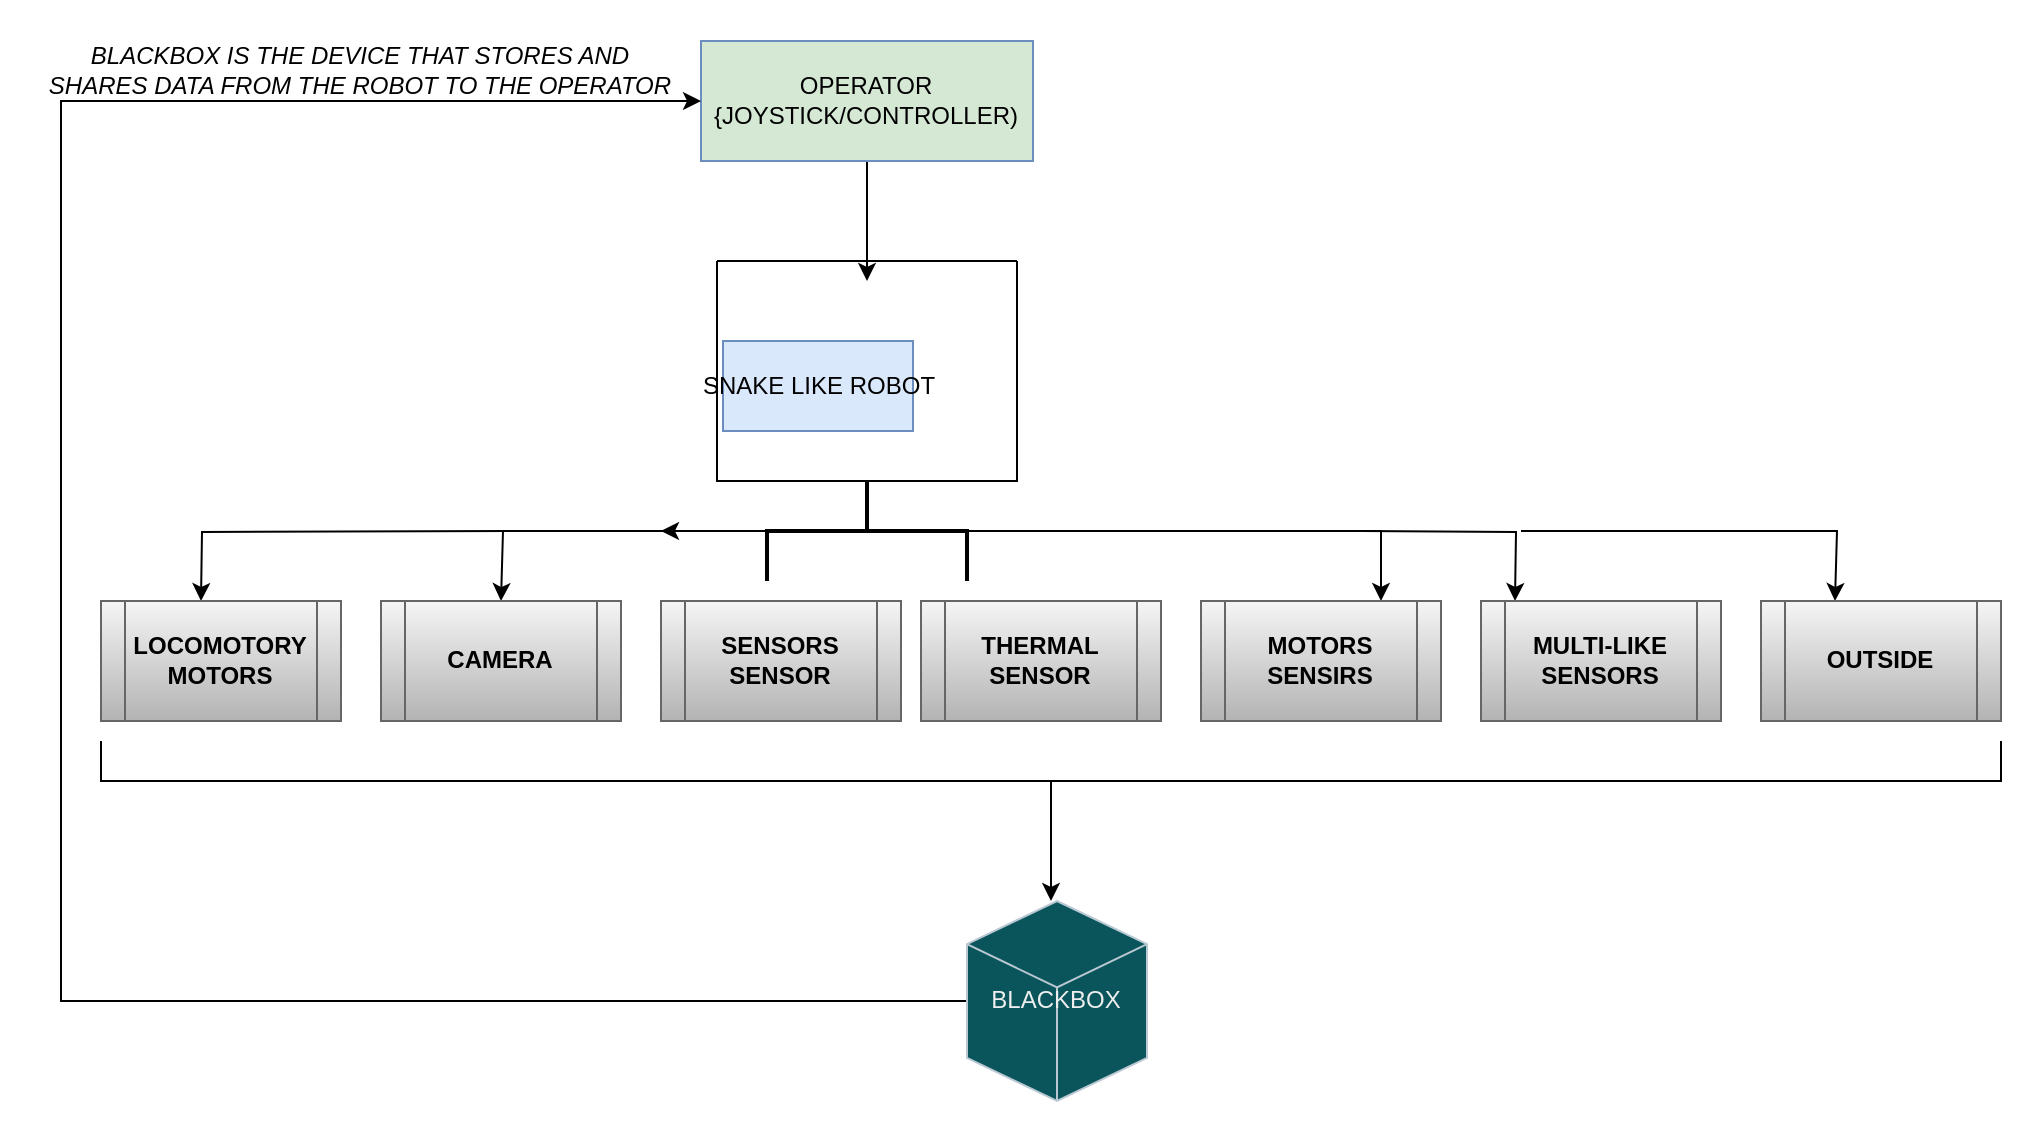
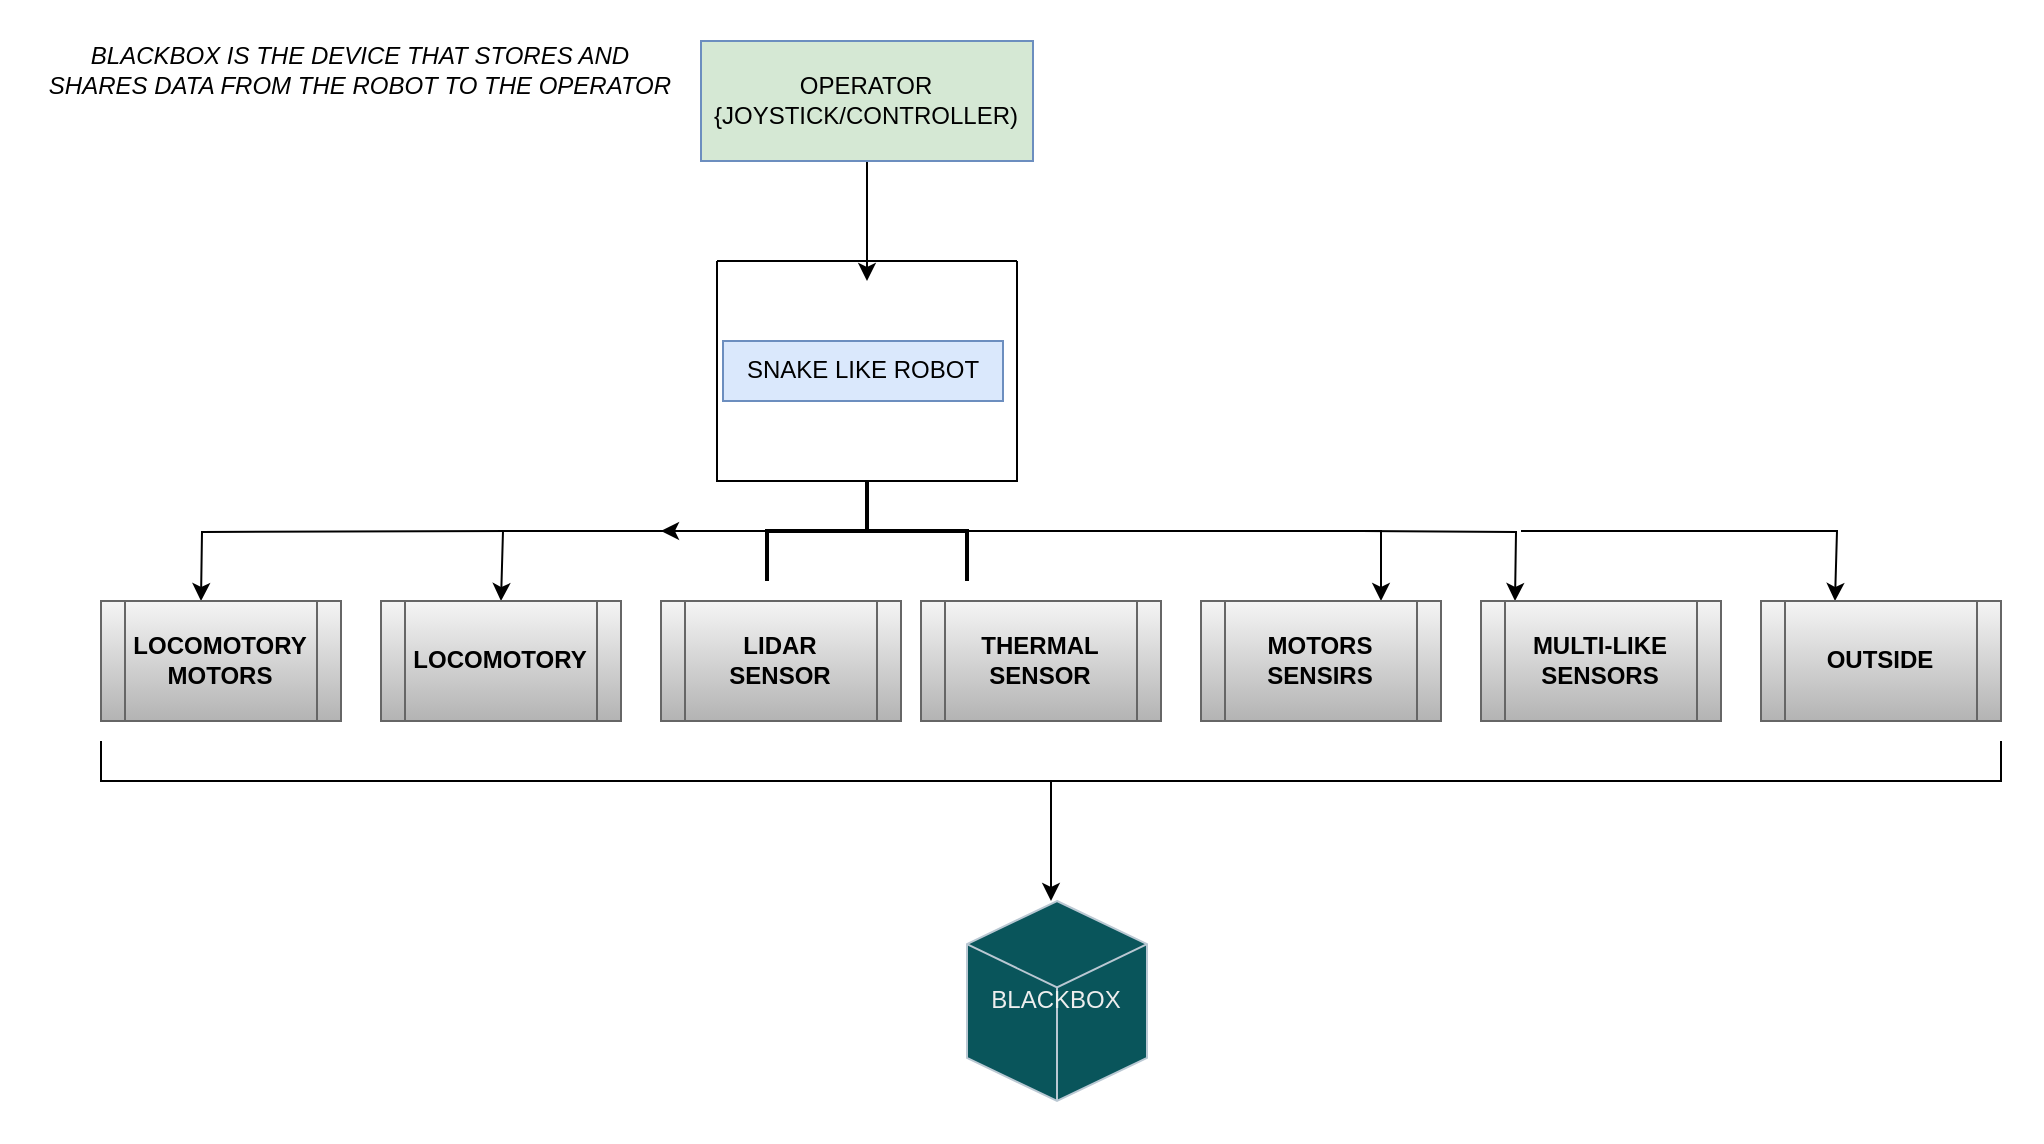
  <mxCell id="0" />
  <mxCell id="1" parent="0" />
  <mxCell id="2" style="edgeStyle=orthogonalEdgeStyle;rounded=0;orthogonalLoop=1;jettySize=auto;html=1;" edge="1" parent="1" source="3"><mxGeometry relative="1" as="geometry"><mxPoint x="433" y="140" as="targetPoint" /></mxGeometry></mxCell>
  <mxCell id="3" value="OPERATOR&lt;br&gt;{JOYSTICK/CONTROLLER)" style="rounded=0;whiteSpace=wrap;html=1;fillColor=#d5e8d4;strokeColor=#6c8ebf;" vertex="1" parent="1"><mxGeometry x="350" y="20" width="166" height="60" as="geometry" /></mxCell>
  <mxCell id="4" value="" style="swimlane;startSize=0;rounded=0;" vertex="1" parent="1"><mxGeometry x="358" y="130" width="150" height="110" as="geometry"><mxRectangle x="370" y="150" width="50" height="40" as="alternateBounds" /></mxGeometry></mxCell>
- <mxCell id="5" value="SNAKE LIKE ROBOT" style="text;html=1;align=center;verticalAlign=middle;resizable=0;points=[];autosize=1;strokeColor=#6c8ebf;fillColor=#dae8fc;rounded=0;" vertex="1" parent="4"><mxGeometry x="3" y="40" width="95" height="45" as="geometry" /></mxCell>
+ <mxCell id="5" value="SNAKE LIKE ROBOT" style="text;html=1;align=center;verticalAlign=middle;resizable=0;points=[];autosize=1;strokeColor=#6c8ebf;fillColor=#dae8fc;rounded=0;" vertex="1" parent="4"><mxGeometry x="3" y="40" width="140" height="30" as="geometry" /></mxCell>
  <mxCell id="6" style="edgeStyle=orthogonalEdgeStyle;rounded=0;orthogonalLoop=1;jettySize=auto;html=1;" edge="1" parent="1"><mxGeometry relative="1" as="geometry"><mxPoint x="250" y="300" as="targetPoint" /><mxPoint x="333" y="265" as="sourcePoint" /><Array as="points"><mxPoint x="251" y="265" /></Array></mxGeometry></mxCell>
  <mxCell id="7" style="edgeStyle=orthogonalEdgeStyle;rounded=0;orthogonalLoop=1;jettySize=auto;html=1;" edge="1" parent="1"><mxGeometry relative="1" as="geometry"><mxPoint x="757" y="300" as="targetPoint" /><mxPoint x="680" y="265" as="sourcePoint" /></mxGeometry></mxCell>
  <mxCell id="8" style="edgeStyle=orthogonalEdgeStyle;rounded=0;orthogonalLoop=1;jettySize=auto;html=1;" edge="1" parent="1"><mxGeometry relative="1" as="geometry"><mxPoint x="100" y="300" as="targetPoint" /><mxPoint x="263" y="265" as="sourcePoint" /></mxGeometry></mxCell>
  <mxCell id="9" style="edgeStyle=orthogonalEdgeStyle;rounded=0;orthogonalLoop=1;jettySize=auto;html=1;" edge="1" parent="1"><mxGeometry relative="1" as="geometry"><mxPoint x="917" y="300" as="targetPoint" /><mxPoint x="760" y="265" as="sourcePoint" /><Array as="points"><mxPoint x="918" y="265" /></Array></mxGeometry></mxCell>
  <mxCell id="10" style="edgeStyle=orthogonalEdgeStyle;rounded=0;orthogonalLoop=1;jettySize=auto;html=1;" edge="1" parent="1" source="12"><mxGeometry relative="1" as="geometry"><mxPoint x="330" y="265" as="targetPoint" /></mxGeometry></mxCell>
  <mxCell id="11" style="edgeStyle=orthogonalEdgeStyle;rounded=0;orthogonalLoop=1;jettySize=auto;html=1;entryX=0.75;entryY=0;entryDx=0;entryDy=0;" edge="1" parent="1" source="12" target="19"><mxGeometry relative="1" as="geometry"><mxPoint x="570" y="265" as="targetPoint" /></mxGeometry></mxCell>
  <mxCell id="12" value="" style="strokeWidth=2;html=1;shape=mxgraph.flowchart.annotation_2;align=left;labelPosition=right;pointerEvents=1;direction=south;rounded=0;" vertex="1" parent="1"><mxGeometry x="383" y="240" width="100" height="50" as="geometry" /></mxCell>
  <mxCell id="13" value="&lt;b&gt;LOCOMOTORY MOTORS&lt;/b&gt;" style="shape=process;whiteSpace=wrap;html=1;backgroundOutline=1;rounded=0;fillColor=#f5f5f5;strokeColor=#666666;gradientColor=#b3b3b3;" vertex="1" parent="1"><mxGeometry x="50" y="300" width="120" height="60" as="geometry" /></mxCell>
- <mxCell id="14" value="&lt;b&gt;CAMERA&lt;/b&gt;" style="shape=process;whiteSpace=wrap;html=1;backgroundOutline=1;rounded=0;fillColor=#f5f5f5;gradientColor=#b3b3b3;strokeColor=#666666;" vertex="1" parent="1"><mxGeometry x="190" y="300" width="120" height="60" as="geometry" /></mxCell>
- <mxCell id="15" value="&lt;b&gt;SENSORS&lt;br&gt;SENSOR&lt;br&gt;&lt;/b&gt;" style="shape=process;whiteSpace=wrap;html=1;backgroundOutline=1;rounded=0;fillColor=#f5f5f5;gradientColor=#b3b3b3;strokeColor=#666666;" vertex="1" parent="1"><mxGeometry x="330" y="300" width="120" height="60" as="geometry" /></mxCell>
+ <mxCell id="14" value="&lt;b&gt;LOCOMOTORY&lt;/b&gt;" style="shape=process;whiteSpace=wrap;html=1;backgroundOutline=1;rounded=0;fillColor=#f5f5f5;gradientColor=#b3b3b3;strokeColor=#666666;" vertex="1" parent="1"><mxGeometry x="190" y="300" width="120" height="60" as="geometry" /></mxCell>
+ <mxCell id="15" value="&lt;b&gt;LIDAR&lt;br&gt;SENSOR&lt;br&gt;&lt;/b&gt;" style="shape=process;whiteSpace=wrap;html=1;backgroundOutline=1;rounded=0;fillColor=#f5f5f5;gradientColor=#b3b3b3;strokeColor=#666666;" vertex="1" parent="1"><mxGeometry x="330" y="300" width="120" height="60" as="geometry" /></mxCell>
  <mxCell id="16" value="&lt;b&gt;THERMAL&lt;br&gt;SENSOR&lt;br&gt;&lt;/b&gt;" style="shape=process;whiteSpace=wrap;html=1;backgroundOutline=1;rounded=0;fillColor=#f5f5f5;gradientColor=#b3b3b3;strokeColor=#666666;" vertex="1" parent="1"><mxGeometry x="460" y="300" width="120" height="60" as="geometry" /></mxCell>
  <mxCell id="17" value="&lt;b&gt;MULTI-LIKE SENSORS&lt;br&gt;&lt;/b&gt;" style="shape=process;whiteSpace=wrap;html=1;backgroundOutline=1;rounded=0;fillColor=#f5f5f5;gradientColor=#b3b3b3;strokeColor=#666666;" vertex="1" parent="1"><mxGeometry x="740" y="300" width="120" height="60" as="geometry" /></mxCell>
  <mxCell id="18" value="&lt;b&gt;OUTSIDE&lt;/b&gt;" style="shape=process;whiteSpace=wrap;html=1;backgroundOutline=1;rounded=0;fillColor=#f5f5f5;gradientColor=#b3b3b3;strokeColor=#666666;" vertex="1" parent="1"><mxGeometry x="880" y="300" width="120" height="60" as="geometry" /></mxCell>
  <mxCell id="19" value="&lt;b&gt;MOTORS&lt;br&gt;SENSIRS&lt;br&gt;&lt;/b&gt;" style="shape=process;whiteSpace=wrap;html=1;backgroundOutline=1;rounded=0;fillColor=#f5f5f5;gradientColor=#b3b3b3;strokeColor=#666666;" vertex="1" parent="1"><mxGeometry x="600" y="300" width="120" height="60" as="geometry" /></mxCell>
  <mxCell id="20" style="edgeStyle=orthogonalEdgeStyle;rounded=0;orthogonalLoop=1;jettySize=auto;html=1;" edge="1" parent="1" source="21"><mxGeometry relative="1" as="geometry"><mxPoint x="525" y="450" as="targetPoint" /></mxGeometry></mxCell>
  <mxCell id="21" value="" style="shape=curlyBracket;whiteSpace=wrap;html=1;rounded=0;labelPosition=left;verticalLabelPosition=middle;align=right;verticalAlign=middle;direction=north;size=0.5;" vertex="1" parent="1"><mxGeometry x="50" y="370" width="950" height="40" as="geometry" /></mxCell>
- <mxCell id="22" style="edgeStyle=orthogonalEdgeStyle;rounded=0;orthogonalLoop=1;jettySize=auto;html=1;entryX=0;entryY=0.5;entryDx=0;entryDy=0;" edge="1" parent="1" source="23" target="3"><mxGeometry relative="1" as="geometry"><mxPoint x="30" y="50" as="targetPoint" /><Array as="points"><mxPoint x="30" y="500" /><mxPoint x="30" y="50" /></Array></mxGeometry></mxCell>
  <mxCell id="23" value="BLACKBOX" style="html=1;whiteSpace=wrap;shape=isoCube2;backgroundOutline=1;isoAngle=15;strokeColor=#BAC8D3;fontColor=#EEEEEE;fillColor=#09555B;align=center;" vertex="1" parent="1"><mxGeometry x="483" y="450" width="90" height="100" as="geometry" /></mxCell>
  <mxCell id="24" value="&lt;i style=&quot;&quot;&gt;BLACKBOX IS THE DEVICE THAT STORES AND SHARES DATA FROM THE ROBOT TO THE OPERATOR&lt;/i&gt;" style="text;html=1;strokeColor=none;fillColor=none;align=center;verticalAlign=middle;whiteSpace=wrap;rounded=0;" vertex="1" parent="1"><mxGeometry x="20" y="20" width="320" height="30" as="geometry" /></mxCell>
